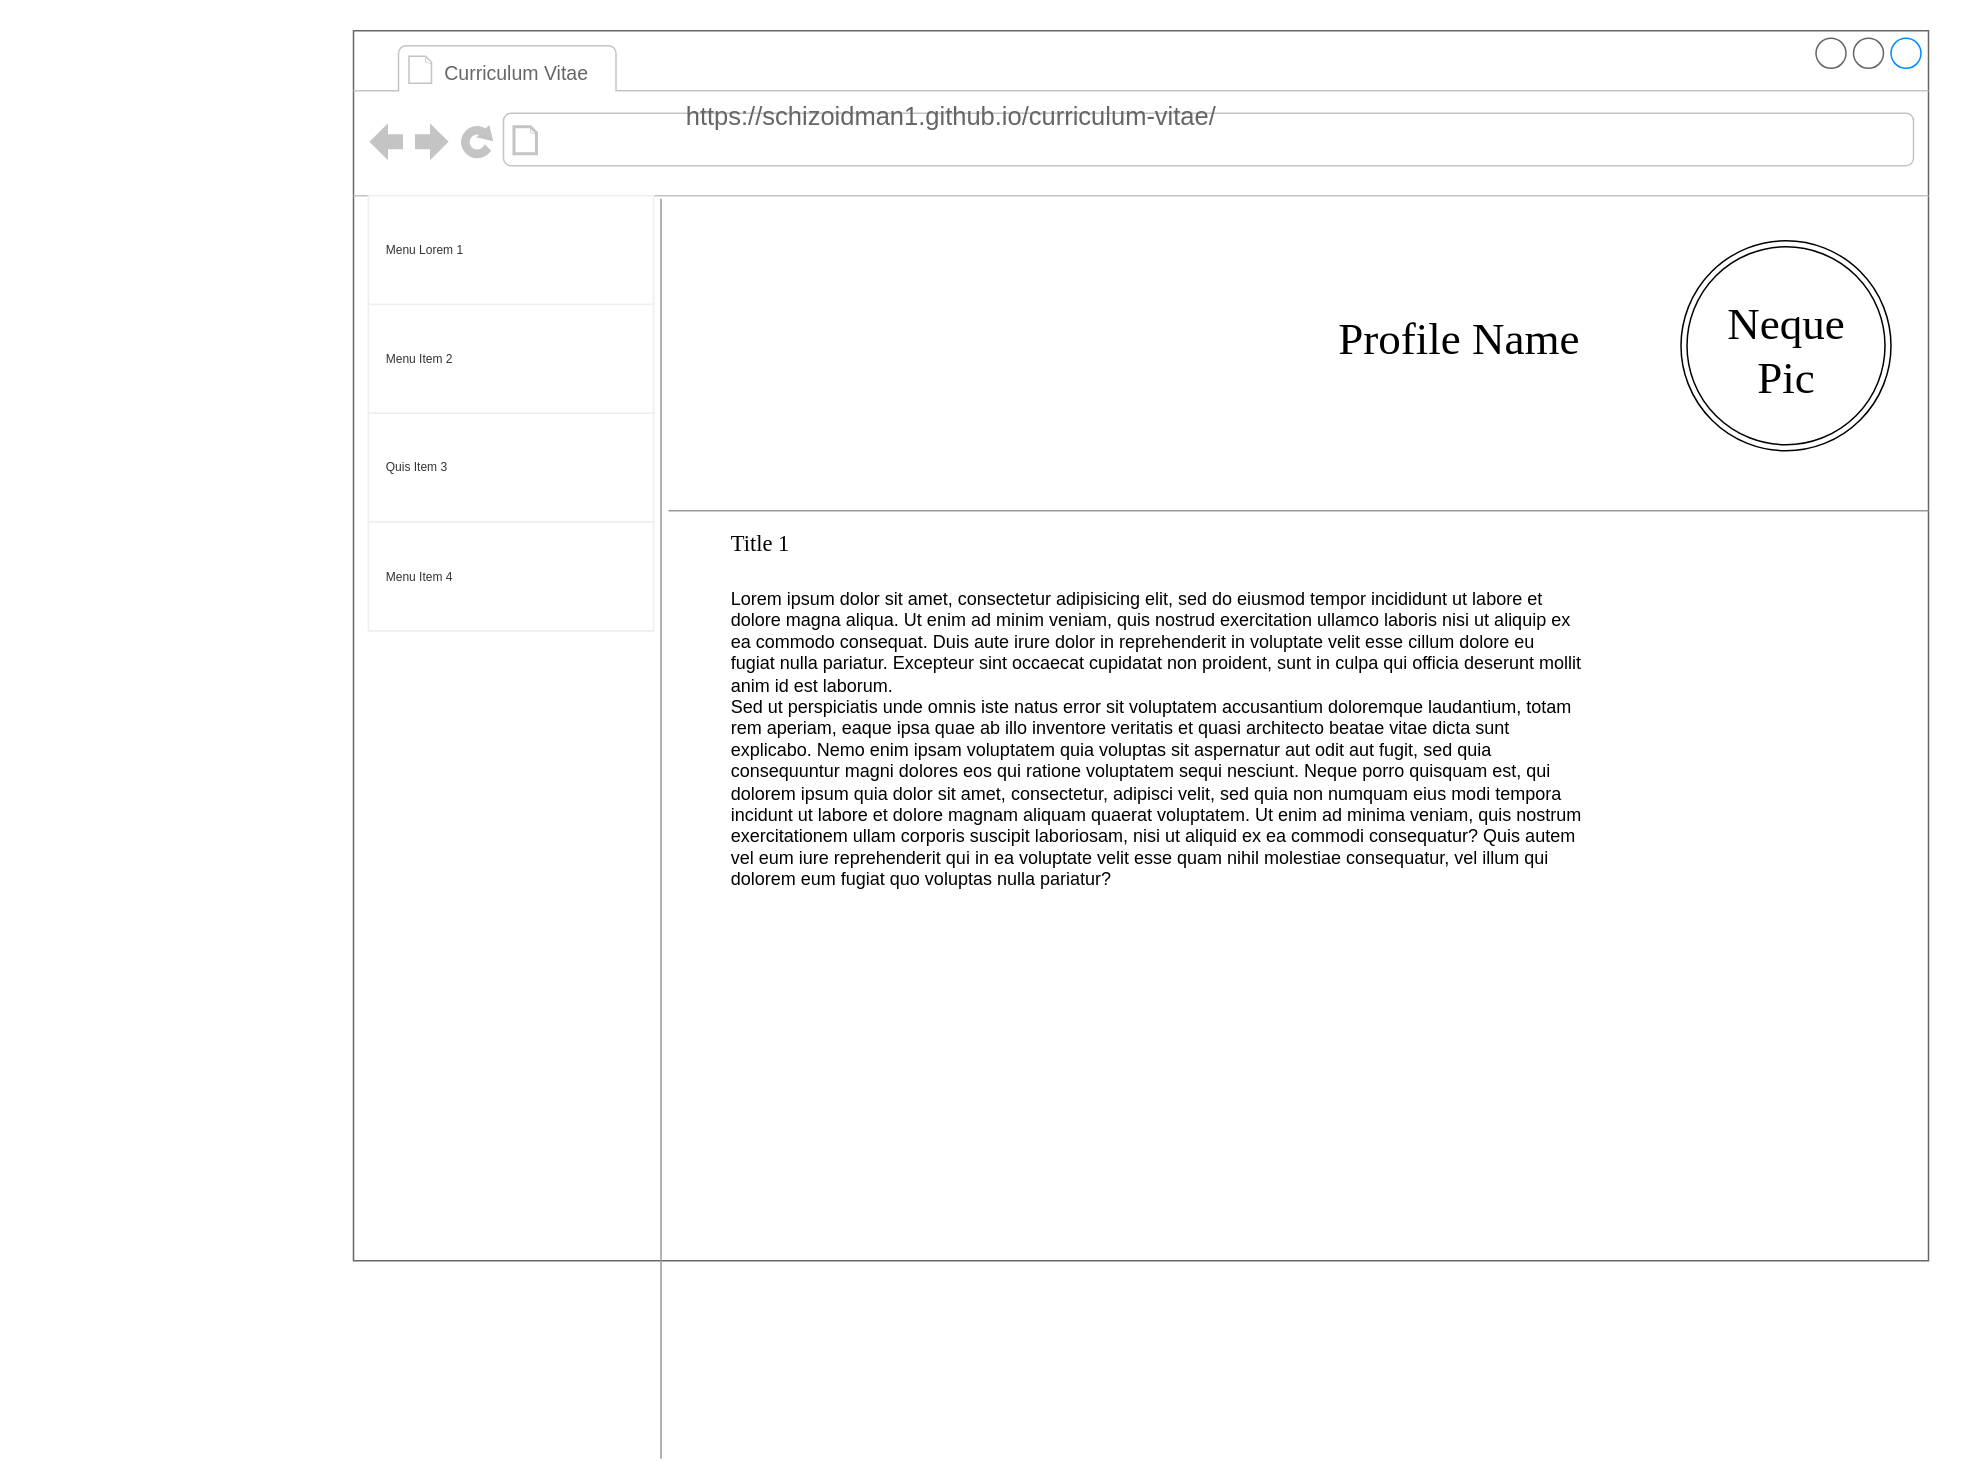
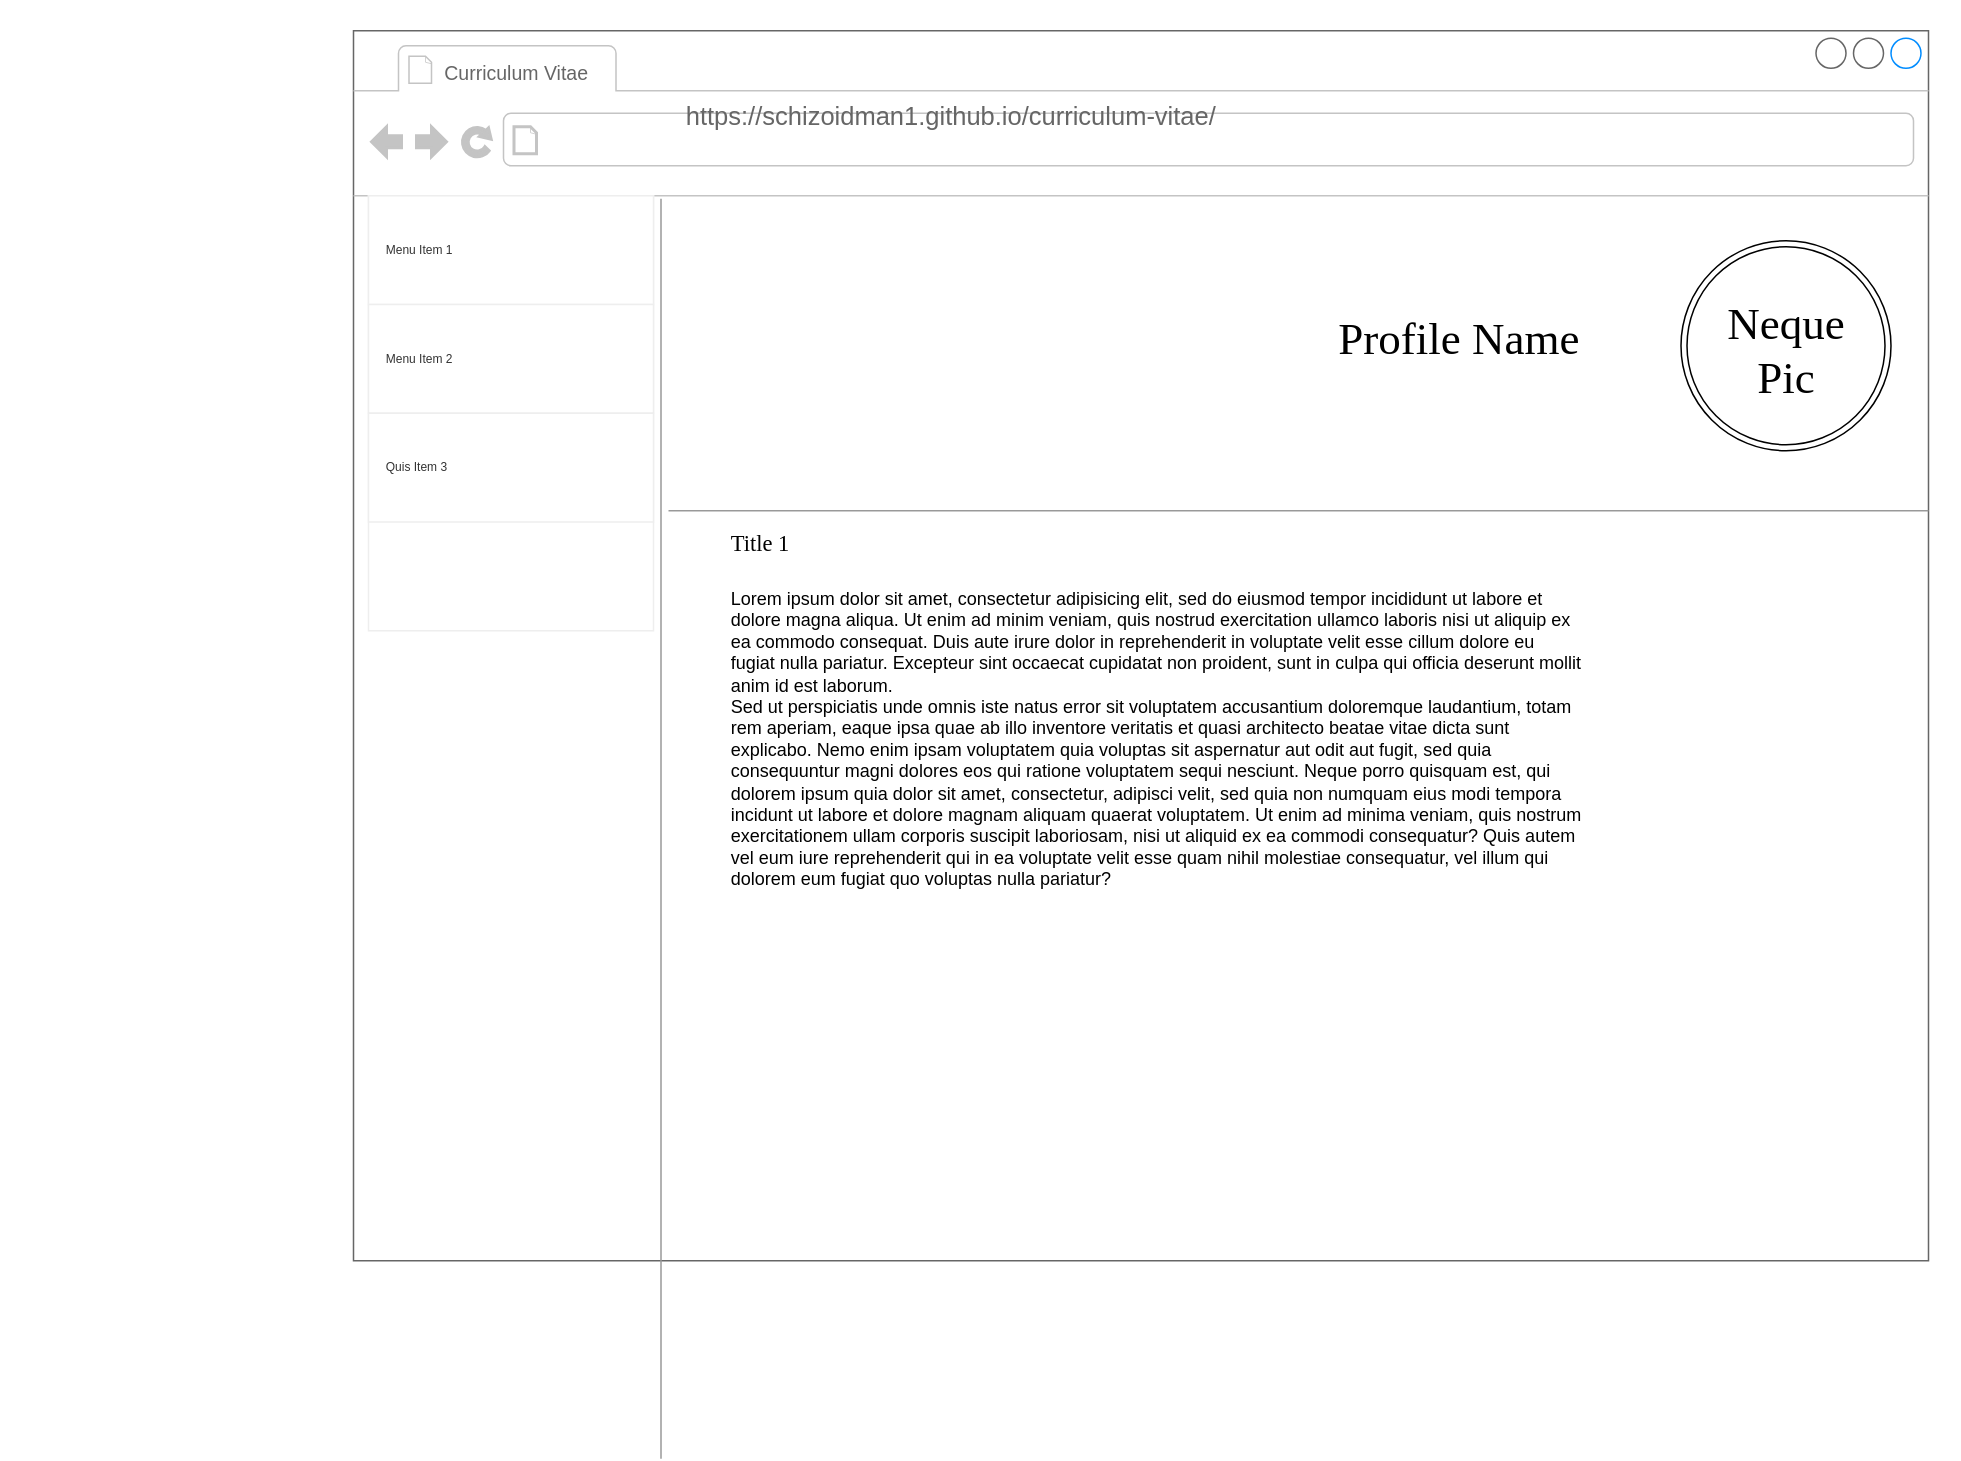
  <mxCell id="0" />
  <mxCell id="1" parent="0" />
  <mxCell id="2" value="" style="strokeWidth=1;shadow=0;dashed=0;align=center;html=1;shape=mxgraph.mockup.containers.browserWindow;rSize=0;strokeColor=#666666;mainText=,;recursiveResize=0;rounded=0;labelBackgroundColor=none;fontFamily=Verdana;fontSize=12" parent="1" vertex="1"><mxGeometry x="235" y="20" width="1050" height="820" as="geometry" /></mxCell>
  <mxCell id="3" value="Curriculum Vitae" style="strokeWidth=1;shadow=0;dashed=0;align=center;html=1;shape=mxgraph.mockup.containers.anchor;fontSize=13;fontColor=#666666;align=left;" parent="2" vertex="1"><mxGeometry x="59" y="15" width="110" height="26" as="geometry" /></mxCell>
  <mxCell id="4" value="https://schizoidman1.github.io/curriculum-vitae/" style="strokeWidth=1;shadow=0;dashed=0;align=center;html=1;shape=mxgraph.mockup.containers.anchor;rSize=0;fontSize=17;fontColor=#666666;align=left;" parent="2" vertex="1"><mxGeometry x="220" y="45" width="250" height="26" as="geometry" /></mxCell>
  <mxCell id="5" value="Profile Name" style="text;html=1;points=[];align=left;verticalAlign=top;spacingTop=-4;fontSize=30;fontFamily=Verdana" parent="2" vertex="1"><mxGeometry x="655" y="185" width="340" height="50" as="geometry" /></mxCell>
  <mxCell id="6" value="" style="verticalLabelPosition=bottom;shadow=0;dashed=0;align=center;html=1;verticalAlign=top;strokeWidth=1;shape=mxgraph.mockup.markup.line;strokeColor=#999999;rounded=0;labelBackgroundColor=none;fillColor=#ffffff;fontFamily=Verdana;fontSize=12;fontColor=#000000;" parent="2" vertex="1"><mxGeometry x="210" y="310" width="840" height="20" as="geometry" /></mxCell>
  <mxCell id="7" value="Title 1" style="text;html=1;points=[];align=left;verticalAlign=top;spacingTop=-4;fontSize=15;fontFamily=Verdana" parent="2" vertex="1"><mxGeometry x="250" y="330" width="170" height="30" as="geometry" /></mxCell>
  <mxCell id="8" value="Lorem ipsum dolor sit amet, consectetur adipisicing elit, sed do eiusmod tempor incididunt ut labore et dolore magna aliqua. Ut enim ad minim veniam, quis nostrud exercitation ullamco laboris nisi ut aliquip ex ea commodo consequat. Duis aute irure dolor in reprehenderit in voluptate velit esse cillum dolore eu fugiat nulla pariatur. Excepteur sint occaecat cupidatat non proident, sunt in culpa qui officia deserunt mollit anim id est laborum.&#10;Sed ut perspiciatis unde omnis iste natus error sit voluptatem accusantium doloremque laudantium, totam rem aperiam, eaque ipsa quae ab illo inventore veritatis et quasi architecto beatae vitae dicta sunt explicabo. Nemo enim ipsam voluptatem quia voluptas sit aspernatur aut odit aut fugit, sed quia consequuntur magni dolores eos qui ratione voluptatem sequi nesciunt. Neque porro quisquam est, qui dolorem ipsum quia dolor sit amet, consectetur, adipisci velit, sed quia non numquam eius modi tempora incidunt ut labore et dolore magnam aliquam quaerat voluptatem. Ut enim ad minima veniam, quis nostrum exercitationem ullam corporis suscipit laboriosam, nisi ut aliquid ex ea commodi consequatur? Quis autem vel eum iure reprehenderit qui in ea voluptate velit esse quam nihil molestiae consequatur, vel illum qui dolorem eum fugiat quo voluptas nulla pariatur?" style="text;spacingTop=-5;whiteSpace=wrap;html=1;align=left;fontSize=12;fontFamily=Helvetica;fillColor=none;strokeColor=none;rounded=0;shadow=1;labelBackgroundColor=none;" parent="2" vertex="1"><mxGeometry x="250" y="370" width="570" height="240" as="geometry" /></mxCell>
  <mxCell id="9" value="" style="ellipse;shape=doubleEllipse;whiteSpace=wrap;html=1;aspect=fixed;" vertex="1" parent="2"><mxGeometry x="885" y="140" width="140" height="140" as="geometry" /></mxCell>
  <mxCell id="10" value="Neque&lt;div&gt;Pic&lt;/div&gt;" style="text;html=1;points=[];align=center;verticalAlign=top;spacingTop=-4;fontSize=30;fontFamily=Verdana" vertex="1" parent="2"><mxGeometry x="902.5" y="175" width="105" height="50" as="geometry" /></mxCell>
  <mxCell id="11" value="" style="verticalLabelPosition=bottom;shadow=0;dashed=0;align=center;html=1;verticalAlign=top;strokeWidth=1;shape=mxgraph.mockup.markup.line;strokeColor=#999999;rounded=0;labelBackgroundColor=none;fillColor=#ffffff;fontFamily=Verdana;fontSize=12;fontColor=#000000;rotation=-90;" vertex="1" parent="2"><mxGeometry x="-215" y="522" width="840" height="20" as="geometry" /></mxCell>
  <mxCell id="12" value="" style="strokeWidth=1;html=1;shadow=0;dashed=0;shape=mxgraph.android.rrect;rSize=0;strokeColor=#eeeeee;fillColor=#ffffff;gradientColor=none;" vertex="1" parent="2"><mxGeometry x="10" y="110" width="190" height="290" as="geometry" /></mxCell>
- <mxCell id="13" value="Menu Lorem 1" style="strokeColor=inherit;fillColor=inherit;gradientColor=inherit;strokeWidth=1;html=1;shadow=0;dashed=0;shape=mxgraph.android.rrect;rSize=0;align=left;spacingLeft=10;fontSize=8;fontColor=#333333;" vertex="1" parent="12"><mxGeometry width="190" height="72.5" as="geometry" /></mxCell>
+ <mxCell id="13" value="Menu Item 1" style="strokeColor=inherit;fillColor=inherit;gradientColor=inherit;strokeWidth=1;html=1;shadow=0;dashed=0;shape=mxgraph.android.rrect;rSize=0;align=left;spacingLeft=10;fontSize=8;fontColor=#333333;" vertex="1" parent="12"><mxGeometry width="190" height="72.5" as="geometry" /></mxCell>
  <mxCell id="14" value="Menu Item 2" style="strokeColor=inherit;fillColor=inherit;gradientColor=inherit;strokeWidth=1;html=1;shadow=0;dashed=0;shape=mxgraph.android.rrect;rSize=0;align=left;spacingLeft=10;fontSize=8;fontColor=#333333;" vertex="1" parent="12"><mxGeometry y="72.5" width="190" height="72.5" as="geometry" /></mxCell>
  <mxCell id="15" value="Quis Item 3" style="strokeColor=inherit;fillColor=inherit;gradientColor=inherit;strokeWidth=1;html=1;shadow=0;dashed=0;shape=mxgraph.android.rrect;rSize=0;align=left;spacingLeft=10;fontSize=8;fontColor=#333333;" vertex="1" parent="12"><mxGeometry y="145" width="190" height="72.5" as="geometry" /></mxCell>
- <mxCell id="16" value="Menu Item 4" style="strokeColor=inherit;fillColor=inherit;gradientColor=inherit;strokeWidth=1;html=1;shadow=0;dashed=0;shape=mxgraph.android.rrect;rSize=0;align=left;spacingLeft=10;fontSize=8;fontColor=#333333;" vertex="1" parent="12"><mxGeometry y="217.5" width="190" height="72.5" as="geometry" /></mxCell>
